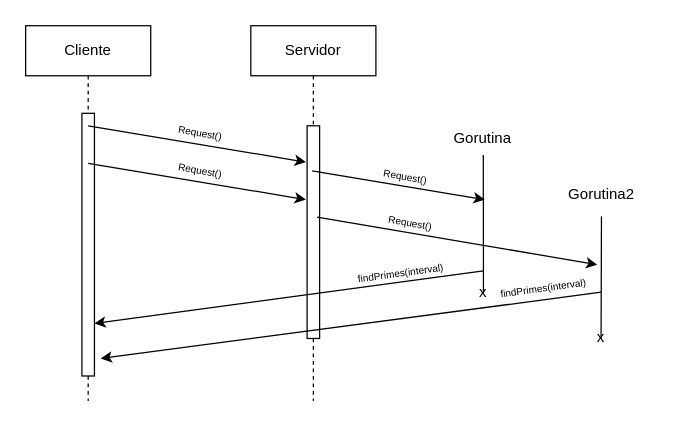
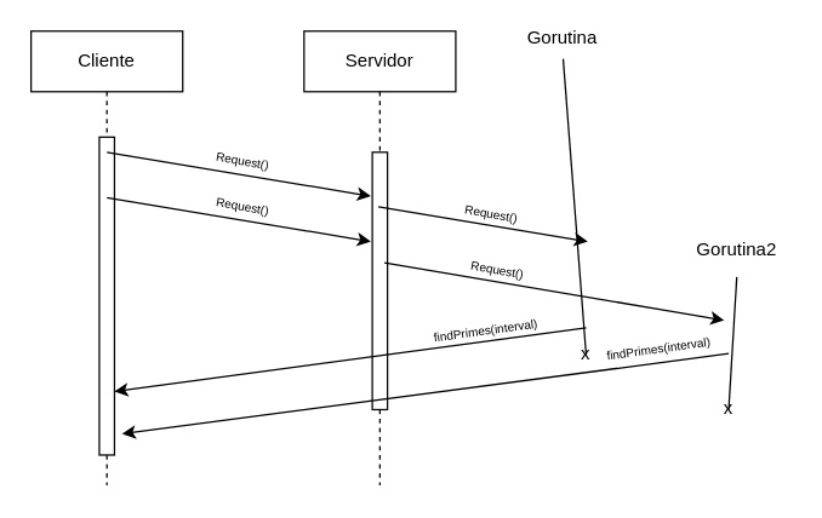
  <mxCell id="0" />
  <mxCell id="1" parent="0" />
  <mxCell id="2" value="Cliente" style="shape=umlLifeline;perimeter=lifelinePerimeter;whiteSpace=wrap;html=1;container=0;dropTarget=0;collapsible=0;recursiveResize=0;outlineConnect=0;portConstraint=eastwest;newEdgeStyle={&quot;edgeStyle&quot;:&quot;elbowEdgeStyle&quot;,&quot;elbow&quot;:&quot;vertical&quot;,&quot;curved&quot;:0,&quot;rounded&quot;:0};" vertex="1" parent="1"><mxGeometry x="20" y="20" width="100" height="300" as="geometry" /></mxCell>
  <mxCell id="3" value="" style="html=1;points=[];perimeter=orthogonalPerimeter;outlineConnect=0;targetShapes=umlLifeline;portConstraint=eastwest;newEdgeStyle={&quot;edgeStyle&quot;:&quot;elbowEdgeStyle&quot;,&quot;elbow&quot;:&quot;vertical&quot;,&quot;curved&quot;:0,&quot;rounded&quot;:0};" vertex="1" parent="2"><mxGeometry x="45" y="70" width="10" height="210" as="geometry" /></mxCell>
  <mxCell id="4" value="Servidor" style="shape=umlLifeline;perimeter=lifelinePerimeter;whiteSpace=wrap;html=1;container=0;dropTarget=0;collapsible=0;recursiveResize=0;outlineConnect=0;portConstraint=eastwest;newEdgeStyle={&quot;edgeStyle&quot;:&quot;elbowEdgeStyle&quot;,&quot;elbow&quot;:&quot;vertical&quot;,&quot;curved&quot;:0,&quot;rounded&quot;:0};" vertex="1" parent="1"><mxGeometry x="200" y="20" width="100" height="300" as="geometry" /></mxCell>
  <mxCell id="5" value="" style="html=1;points=[];perimeter=orthogonalPerimeter;outlineConnect=0;targetShapes=umlLifeline;portConstraint=eastwest;newEdgeStyle={&quot;edgeStyle&quot;:&quot;elbowEdgeStyle&quot;,&quot;elbow&quot;:&quot;vertical&quot;,&quot;curved&quot;:0,&quot;rounded&quot;:0};" vertex="1" parent="4"><mxGeometry x="45" y="80" width="10" height="170" as="geometry" /></mxCell>
  <mxCell id="6" value="" style="endArrow=classic;html=1;rounded=0;" edge="1" parent="1"><mxGeometry width="50" height="50" relative="1" as="geometry"><mxPoint x="70" y="100" as="sourcePoint" /><mxPoint x="244" y="129" as="targetPoint" /></mxGeometry></mxCell>
  <mxCell id="7" value="&lt;font style=&quot;font-size: 8px;&quot;&gt;Request()&lt;/font&gt;" style="text;html=1;align=center;verticalAlign=middle;whiteSpace=wrap;rounded=0;rotation=10;" vertex="1" parent="1"><mxGeometry x="130" y="90" width="60" height="30" as="geometry" /></mxCell>
  <mxCell id="8" value="" style="endArrow=classic;html=1;rounded=0;" edge="1" parent="1"><mxGeometry width="50" height="50" relative="1" as="geometry"><mxPoint x="70" y="130" as="sourcePoint" /><mxPoint x="244" y="159" as="targetPoint" /></mxGeometry></mxCell>
  <mxCell id="9" value="&lt;span style=&quot;font-size: 8px;&quot;&gt;Request()&lt;/span&gt;" style="text;html=1;align=center;verticalAlign=middle;whiteSpace=wrap;rounded=0;rotation=10;" vertex="1" parent="1"><mxGeometry x="130" y="120" width="60" height="30" as="geometry" /></mxCell>
  <mxCell id="10" value="" style="endArrow=none;html=1;rounded=0;entryX=0.512;entryY=0.943;entryDx=0;entryDy=0;entryPerimeter=0;" edge="1" parent="1" target="11"><mxGeometry width="50" height="50" relative="1" as="geometry"><mxPoint x="386" y="234" as="sourcePoint" /><mxPoint x="385" y="111" as="targetPoint" /></mxGeometry></mxCell>
- <mxCell id="11" value="Gorutina" style="text;html=1;align=center;verticalAlign=middle;resizable=0;points=[];autosize=1;strokeColor=none;fillColor=none;" vertex="1" parent="1"><mxGeometry x="350" y="95" width="70" height="30" as="geometry" /></mxCell>
+ <mxCell id="11" value="Gorutina" style="text;html=1;align=center;verticalAlign=middle;resizable=0;points=[];autosize=1;strokeColor=none;fillColor=none;" vertex="1" parent="1"><mxGeometry x="335" y="10" width="70" height="30" as="geometry" /></mxCell>
  <mxCell id="12" value="" style="endArrow=none;html=1;rounded=0;entryX=0.504;entryY=1.08;entryDx=0;entryDy=0;entryPerimeter=0;" edge="1" parent="1" target="13"><mxGeometry width="50" height="50" relative="1" as="geometry"><mxPoint x="480" y="270" as="sourcePoint" /><mxPoint x="480" y="111" as="targetPoint" /></mxGeometry></mxCell>
- <mxCell id="13" value="Gorutina2" style="text;html=1;align=center;verticalAlign=middle;resizable=0;points=[];autosize=1;strokeColor=none;fillColor=none;" vertex="1" parent="1"><mxGeometry x="440" y="140" width="80" height="30" as="geometry" /></mxCell>
+ <mxCell id="13" value="Gorutina2" style="text;html=1;align=center;verticalAlign=middle;resizable=0;points=[];autosize=1;strokeColor=none;fillColor=none;" vertex="1" parent="1"><mxGeometry x="445" y="150" width="80" height="30" as="geometry" /></mxCell>
  <mxCell id="14" value="" style="endArrow=classic;html=1;rounded=0;" edge="1" parent="1"><mxGeometry width="50" height="50" relative="1" as="geometry"><mxPoint x="386" y="216" as="sourcePoint" /><mxPoint x="75" y="258" as="targetPoint" /></mxGeometry></mxCell>
  <mxCell id="15" value="" style="endArrow=classic;html=1;rounded=0;" edge="1" parent="1"><mxGeometry width="50" height="50" relative="1" as="geometry"><mxPoint x="480" y="233" as="sourcePoint" /><mxPoint x="80" y="286" as="targetPoint" /></mxGeometry></mxCell>
  <mxCell id="16" value="&lt;span style=&quot;font-size: 8px;&quot;&gt;findPrimes(interval)&lt;/span&gt;" style="text;html=1;align=center;verticalAlign=middle;whiteSpace=wrap;rounded=0;rotation=-7.8;" vertex="1" parent="1"><mxGeometry x="290" y="202" width="60" height="30" as="geometry" /></mxCell>
  <mxCell id="17" value="&lt;span style=&quot;font-size: 8px;&quot;&gt;findPrimes(interval)&lt;/span&gt;" style="text;html=1;align=center;verticalAlign=middle;whiteSpace=wrap;rounded=0;rotation=-7.8;" vertex="1" parent="1"><mxGeometry x="404" y="214" width="60" height="30" as="geometry" /></mxCell>
  <mxCell id="18" value="" style="endArrow=classic;html=1;rounded=0;" edge="1" parent="1"><mxGeometry width="50" height="50" relative="1" as="geometry"><mxPoint x="249" y="136" as="sourcePoint" /><mxPoint x="387" y="159" as="targetPoint" /></mxGeometry></mxCell>
  <mxCell id="19" value="&lt;font style=&quot;font-size: 8px;&quot;&gt;Request()&lt;/font&gt;" style="text;html=1;align=center;verticalAlign=middle;whiteSpace=wrap;rounded=0;rotation=10;" vertex="1" parent="1"><mxGeometry x="294" y="125" width="60" height="30" as="geometry" /></mxCell>
  <mxCell id="20" value="" style="endArrow=classic;html=1;rounded=0;" edge="1" parent="1"><mxGeometry width="50" height="50" relative="1" as="geometry"><mxPoint x="253" y="173" as="sourcePoint" /><mxPoint x="477" y="211" as="targetPoint" /></mxGeometry></mxCell>
  <mxCell id="21" value="&lt;font style=&quot;font-size: 8px;&quot;&gt;Request()&lt;/font&gt;" style="text;html=1;align=center;verticalAlign=middle;whiteSpace=wrap;rounded=0;rotation=10;" vertex="1" parent="1"><mxGeometry x="298" y="162" width="60" height="30" as="geometry" /></mxCell>
  <mxCell id="22" value="x" style="text;html=1;align=center;verticalAlign=middle;whiteSpace=wrap;rounded=0;" vertex="1" parent="1"><mxGeometry x="356" y="218" width="60" height="30" as="geometry" /></mxCell>
  <mxCell id="23" value="x" style="text;html=1;align=center;verticalAlign=middle;whiteSpace=wrap;rounded=0;" vertex="1" parent="1"><mxGeometry x="450" y="254" width="60" height="30" as="geometry" /></mxCell>
